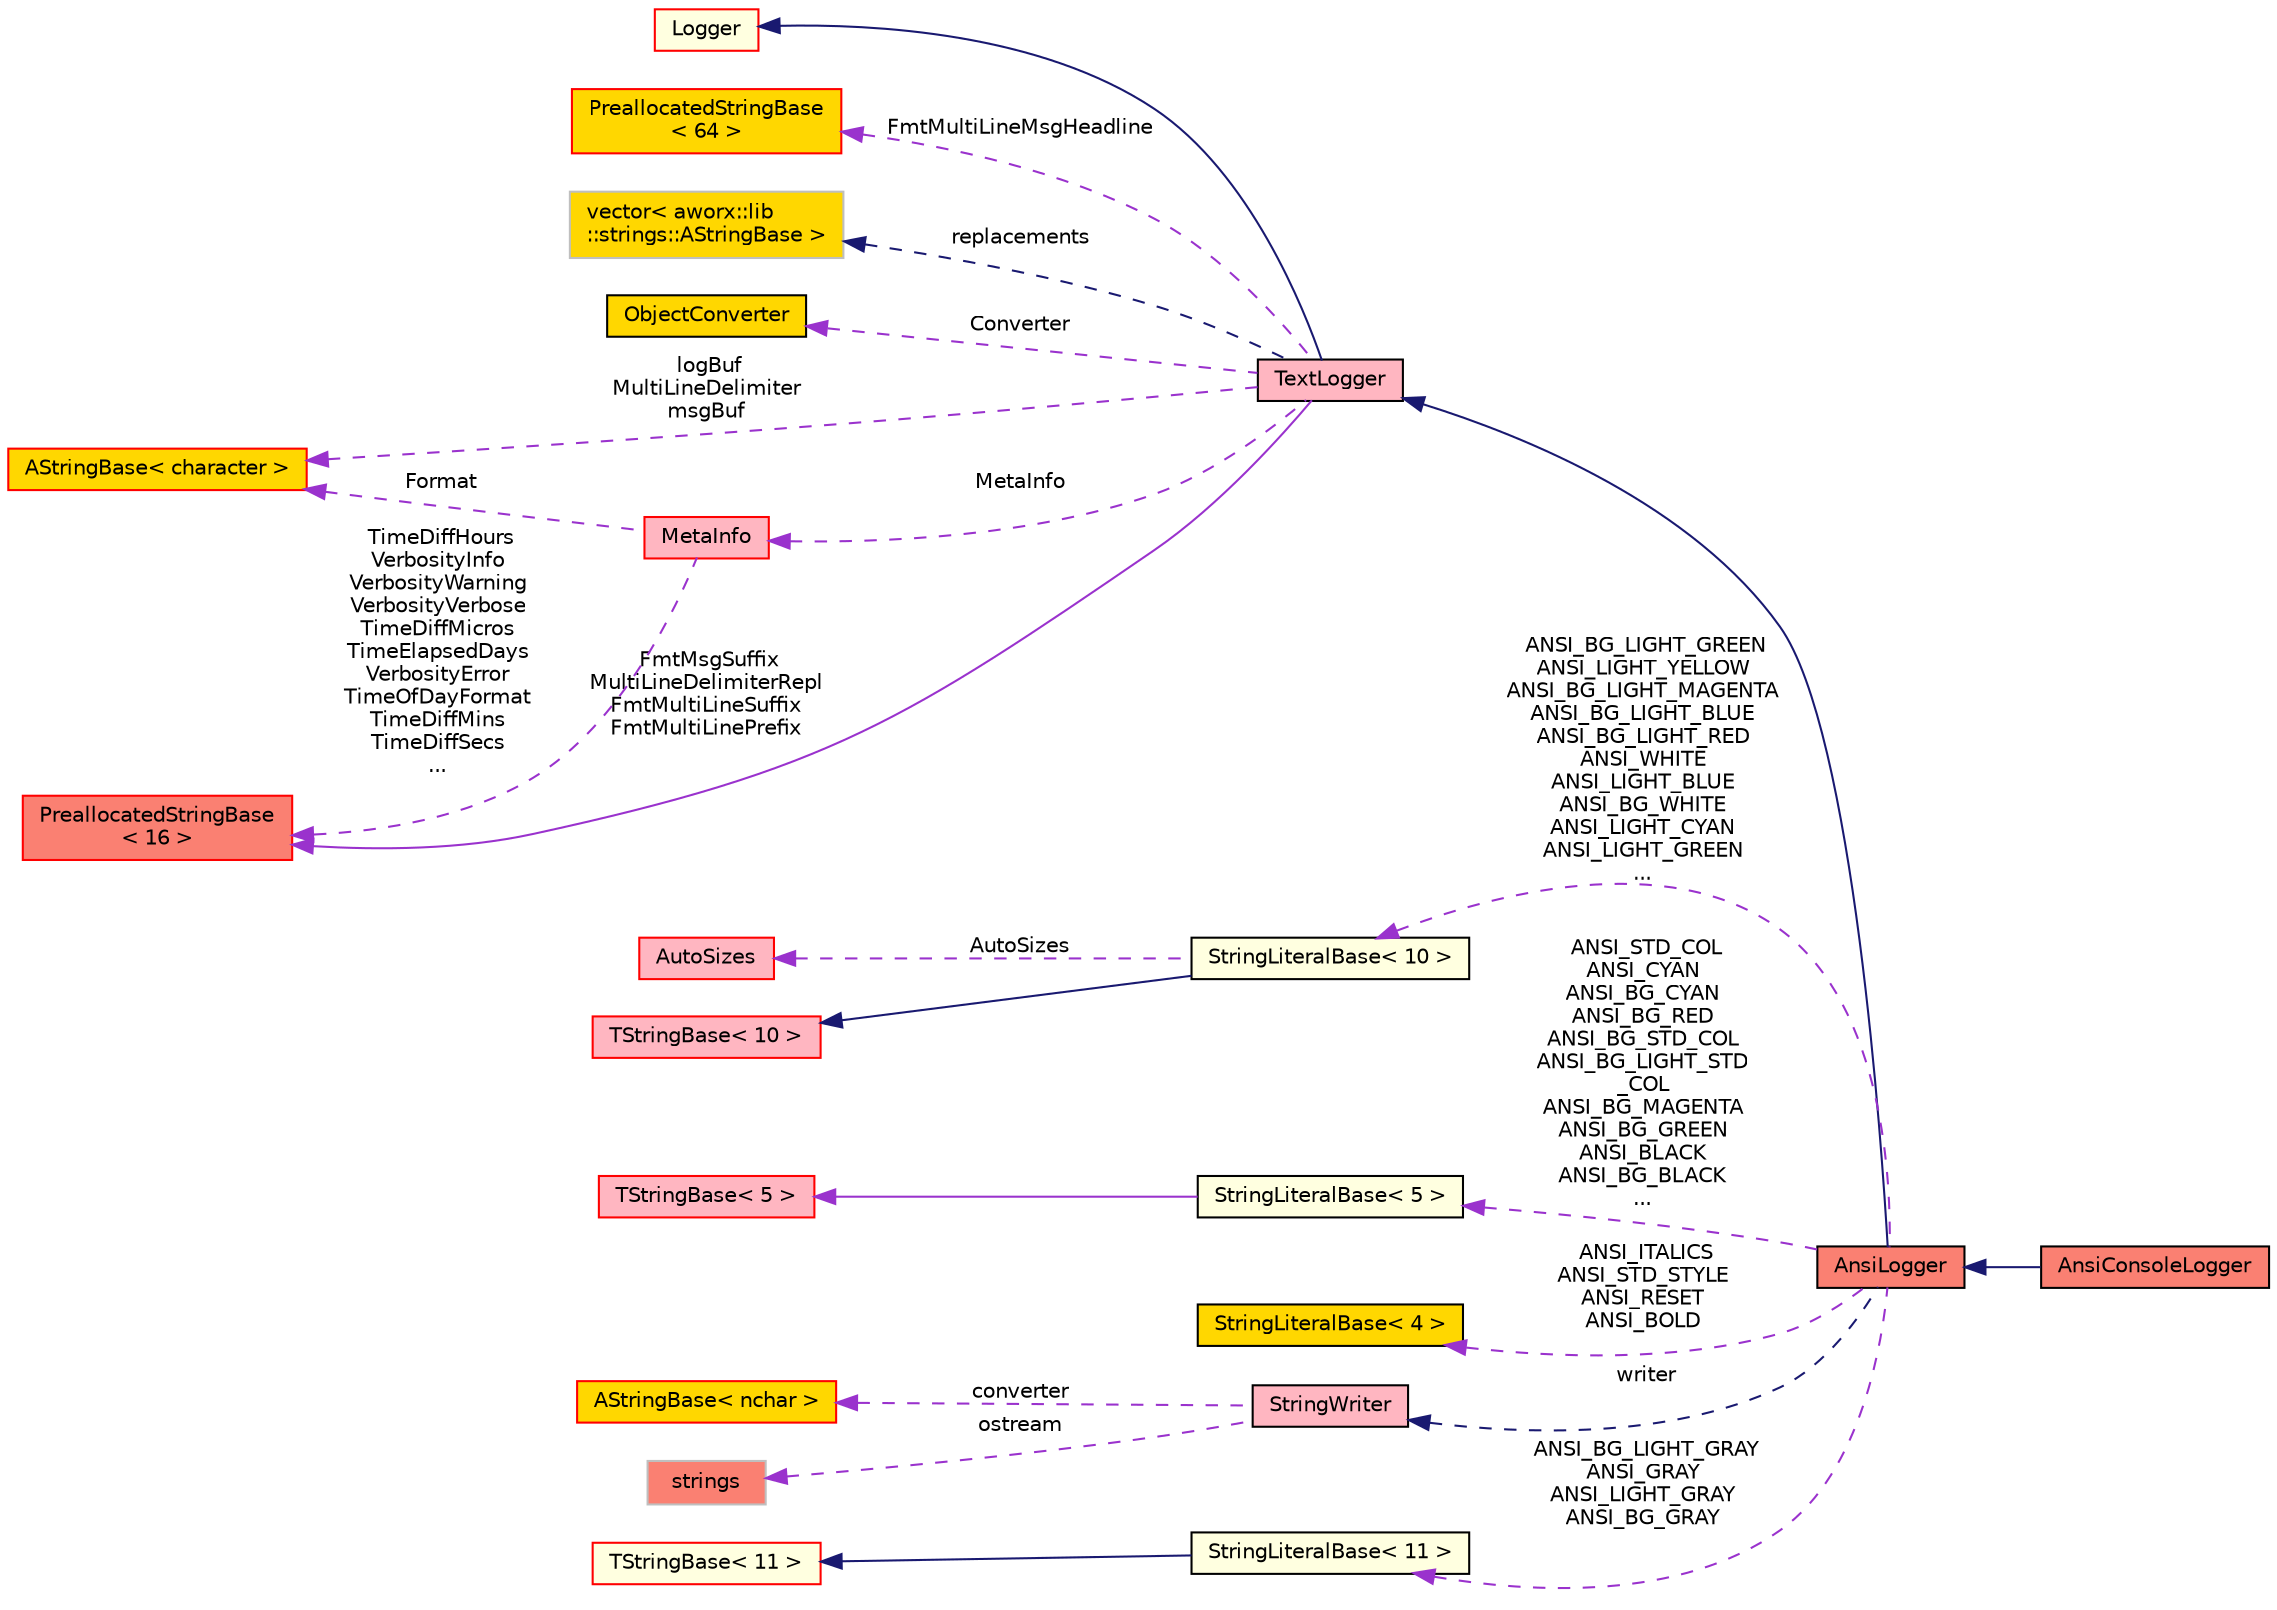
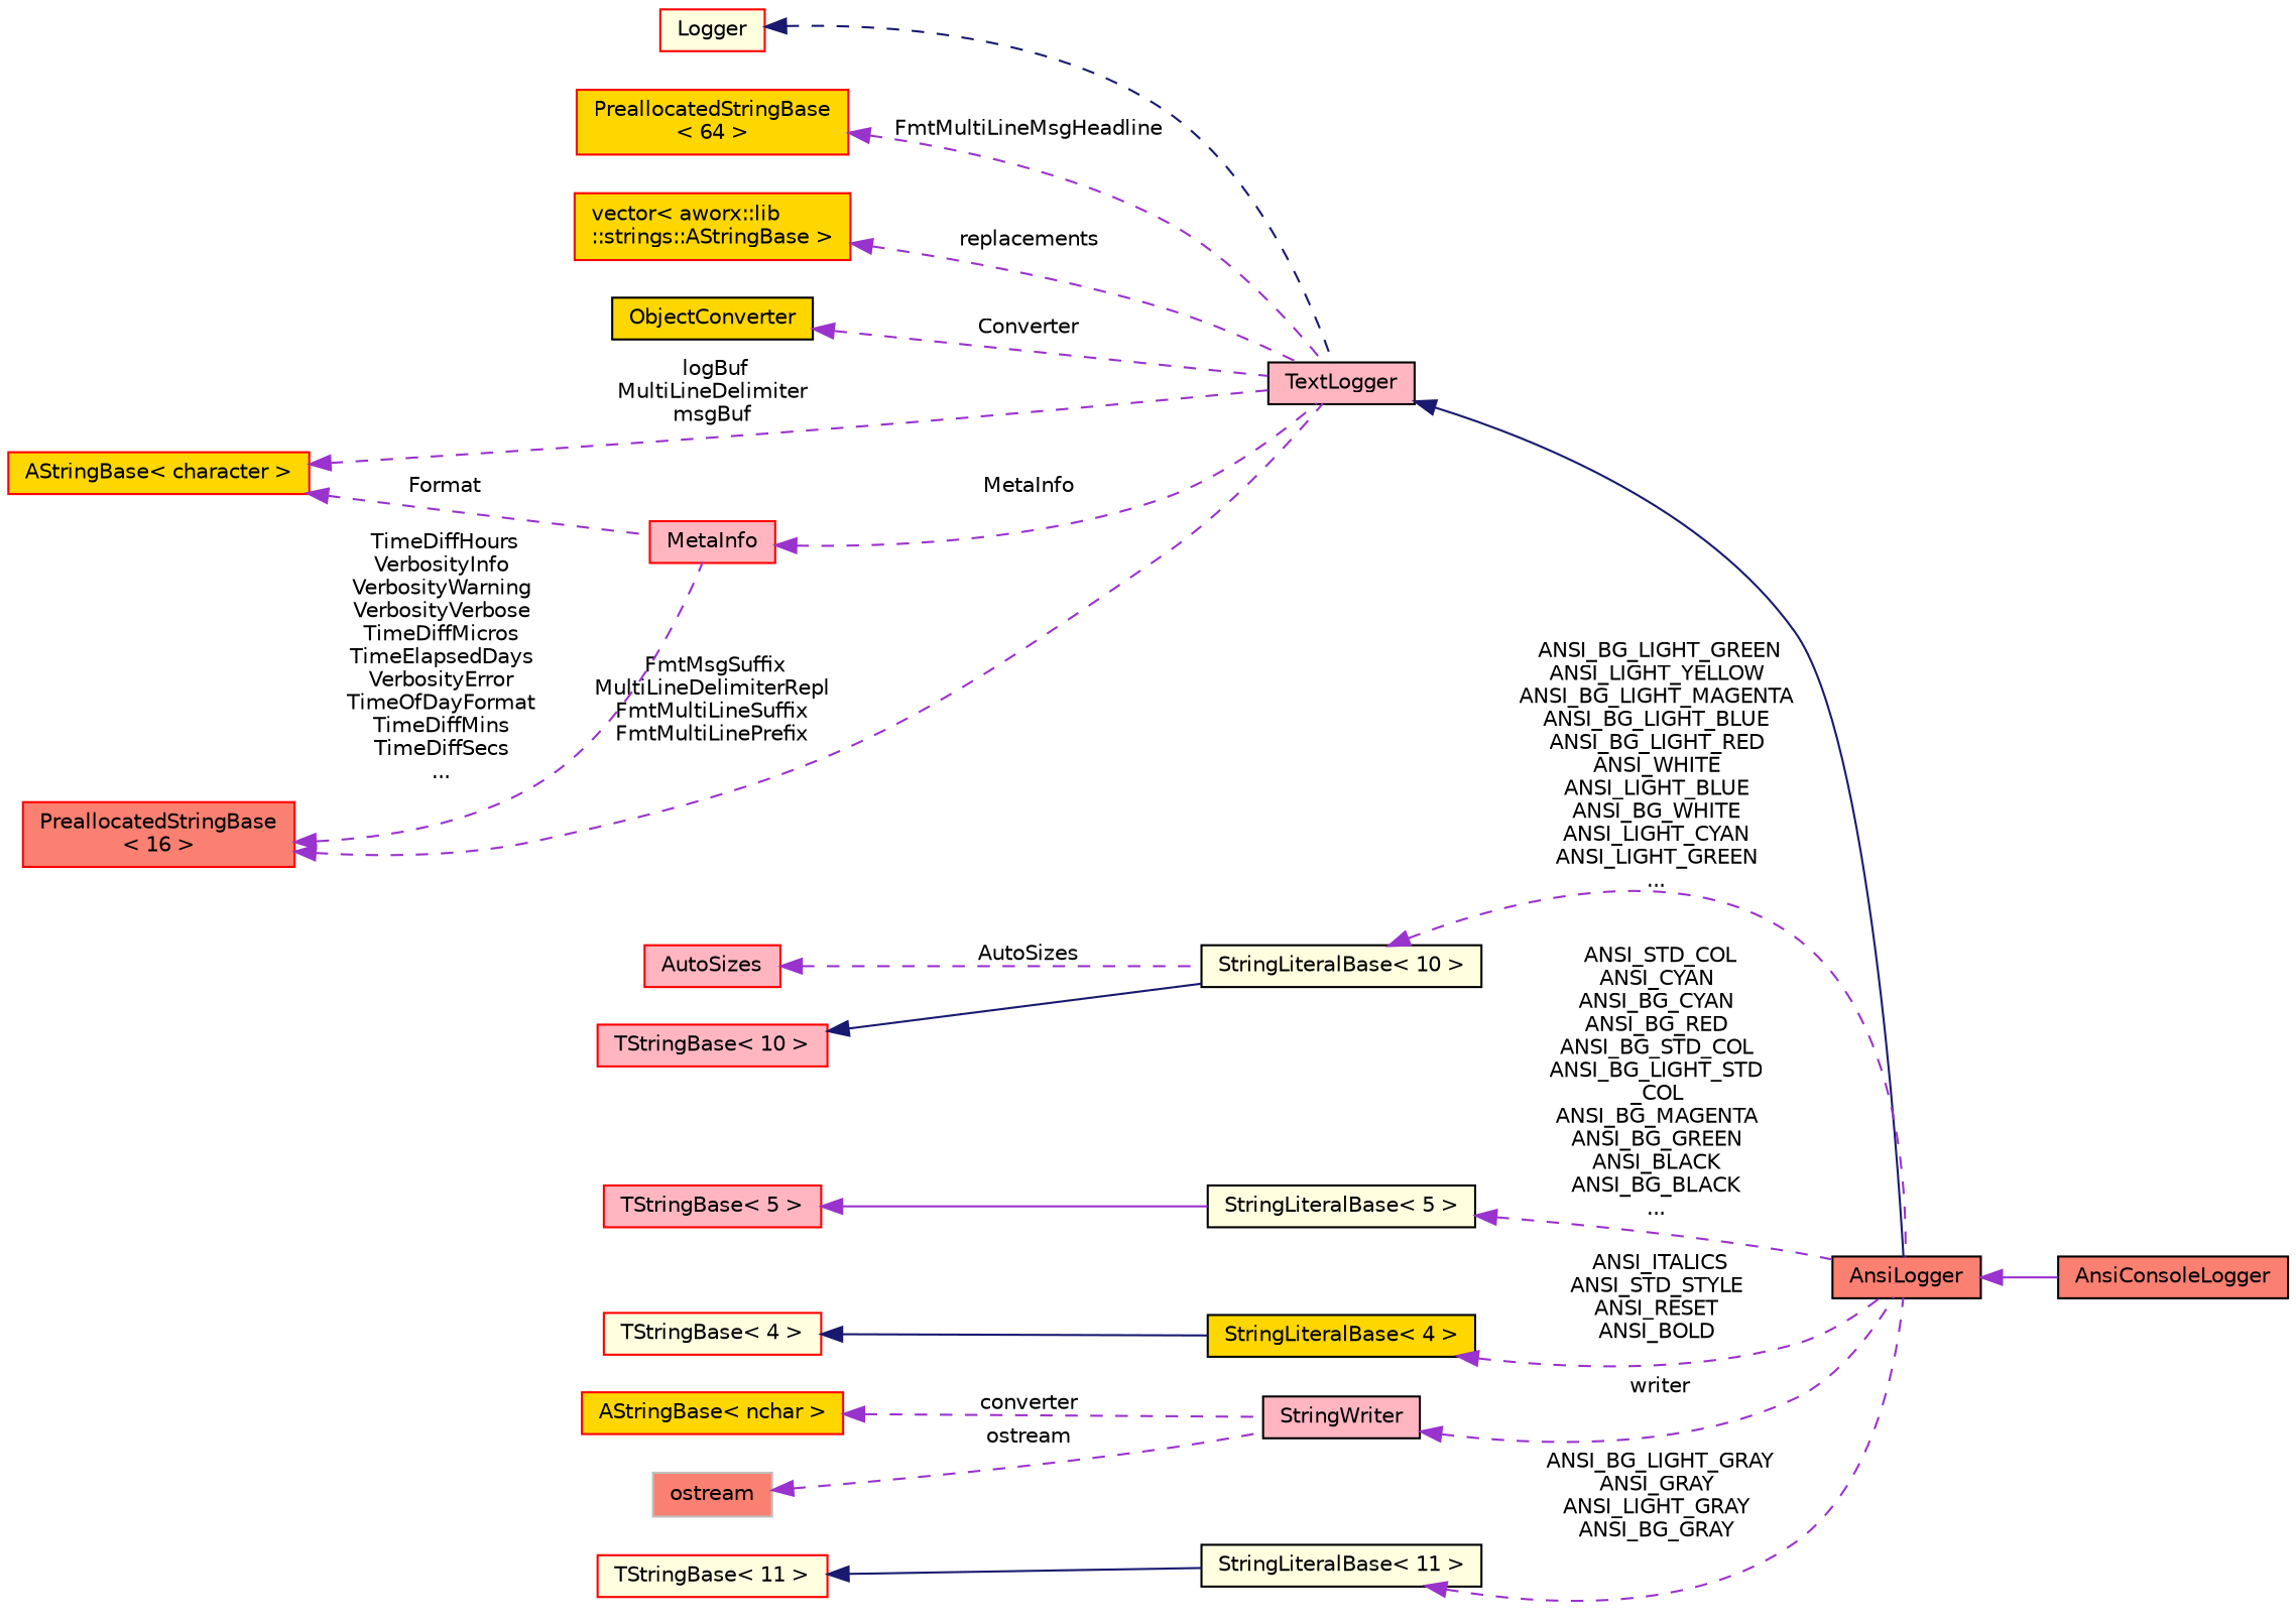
  digraph {
    rankdir=LR
    node [color=red fillcolor=lightpink fontname=Helvetica fontsize=10 shape=record style=filled]
    edge [color=darkorchid3 dir=back fontname=Helvetica fontsize=10 labelfontname=Helvetica labelfontsize=10 style=dashed]
    n1 [color=black fillcolor=salmon fontcolor=black height=0.2 label=AnsiConsoleLogger width=0.4]
    n2 [color=black fillcolor=salmon height=0.2 label=AnsiLogger width=0.4]
    n3 [color=black height=0.2 label=TextLogger width=0.4]
    n4 [fillcolor=lightyellow height=0.2 label=Logger width=0.4]
    n5 [fillcolor=gold height=0.2 label="PreallocatedStringBase\l\< 64 \>" width=0.4]
-   n6 [color=grey75 fillcolor=gold height=0.2 label="vector\< aworx::lib\l::strings::AStringBase \>" width=0.4]
+   n6 [fillcolor=gold height=0.2 label="vector\< aworx::lib\l::strings::AStringBase \>" width=0.4]
    n7 [height=0.2 label=AutoSizes width=0.4]
    n8 [color=black fillcolor=lightyellow height=0.2 label="StringLiteralBase\< 10 \>" width=0.4]
    n9 [color=black fillcolor=gold height=0.2 label=ObjectConverter width=0.4]
    n10 [height=0.2 label=MetaInfo width=0.4]
    n11 [fillcolor=gold height=0.2 label="AStringBase\< character \>" width=0.4]
    n12 [fillcolor=salmon height=0.2 label="PreallocatedStringBase\l\< 16 \>" width=0.4]
    n13 [height=0.2 label="TStringBase\< 10 \>" width=0.4]
    n14 [color=black fillcolor=lightyellow height=0.2 label="StringLiteralBase\< 5 \>" width=0.4]
    n15 [height=0.2 label="TStringBase\< 5 \>" width=0.4]
    n16 [color=black fillcolor=gold height=0.2 label="StringLiteralBase\< 4 \>" width=0.4]
+   n17 [fillcolor=lightyellow height=0.2 label="TStringBase\< 4 \>" width=0.4]
    n18 [color=black height=0.2 label=StringWriter width=0.4]
    n19 [fillcolor=gold height=0.2 label="AStringBase\< nchar \>" width=0.4]
-   n20 [color=grey75 fillcolor=salmon height=0.2 label=strings width=0.4]
+   n20 [color=grey75 fillcolor=salmon height=0.2 label=ostream width=0.4]
    n21 [color=black fillcolor=lightyellow height=0.2 label="StringLiteralBase\< 11 \>" width=0.4]
    n22 [fillcolor=lightyellow height=0.2 label="TStringBase\< 11 \>" width=0.4]
-   n2 -> n1 [color=midnightblue style=solid]
+   n2 -> n1 [style=solid]
    n3 -> n2 [color=midnightblue style=solid]
-   n4 -> n3 [color=midnightblue style=solid]
+   n4 -> n3 [color=midnightblue]
    n5 -> n3 [label=" FmtMultiLineMsgHeadline"]
-   n6 -> n3 [color=midnightblue label=" replacements"]
+   n6 -> n3 [label=" replacements"]
    n7 -> n8 [label=" AutoSizes"]
    n8 -> n2 [label=" ANSI_BG_LIGHT_GREEN\nANSI_LIGHT_YELLOW\nANSI_BG_LIGHT_MAGENTA\nANSI_BG_LIGHT_BLUE\nANSI_BG_LIGHT_RED\nANSI_WHITE\nANSI_LIGHT_BLUE\nANSI_BG_WHITE\nANSI_LIGHT_CYAN\nANSI_LIGHT_GREEN\n..."]
    n9 -> n3 [label=" Converter"]
    n10 -> n3 [label=" MetaInfo"]
    n11 -> n3 [label=" logBuf\nMultiLineDelimiter\nmsgBuf"]
    n11 -> n10 [label=" Format"]
-   n12 -> n3 [label=" FmtMsgSuffix\nMultiLineDelimiterRepl\nFmtMultiLineSuffix\nFmtMultiLinePrefix" style=solid]
+   n12 -> n3 [label=" FmtMsgSuffix\nMultiLineDelimiterRepl\nFmtMultiLineSuffix\nFmtMultiLinePrefix"]
    n12 -> n10 [label=" TimeDiffHours\nVerbosityInfo\nVerbosityWarning\nVerbosityVerbose\nTimeDiffMicros\nTimeElapsedDays\nVerbosityError\nTimeOfDayFormat\nTimeDiffMins\nTimeDiffSecs\n..."]
    n13 -> n8 [color=midnightblue style=solid]
    n14 -> n2 [label=" ANSI_STD_COL\nANSI_CYAN\nANSI_BG_CYAN\nANSI_BG_RED\nANSI_BG_STD_COL\nANSI_BG_LIGHT_STD\l_COL\nANSI_BG_MAGENTA\nANSI_BG_GREEN\nANSI_BLACK\nANSI_BG_BLACK\n..."]
    n15 -> n14 [style=solid]
    n16 -> n2 [label=" ANSI_ITALICS\nANSI_STD_STYLE\nANSI_RESET\nANSI_BOLD"]
-   n18 -> n2 [color=midnightblue label=" writer"]
+   n17 -> n16 [color=midnightblue style=solid]
+   n18 -> n2 [label=" writer"]
    n19 -> n18 [label=" converter"]
    n20 -> n18 [label=" ostream"]
    n21 -> n2 [label=" ANSI_BG_LIGHT_GRAY\nANSI_GRAY\nANSI_LIGHT_GRAY\nANSI_BG_GRAY"]
    n22 -> n21 [color=midnightblue style=solid]
  }
